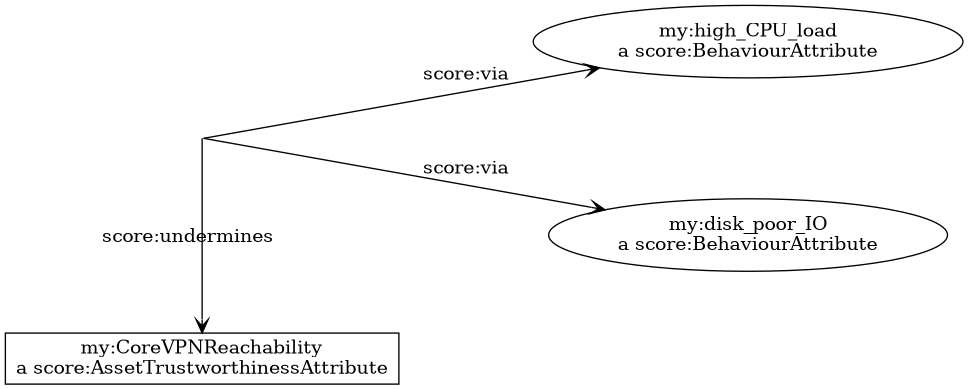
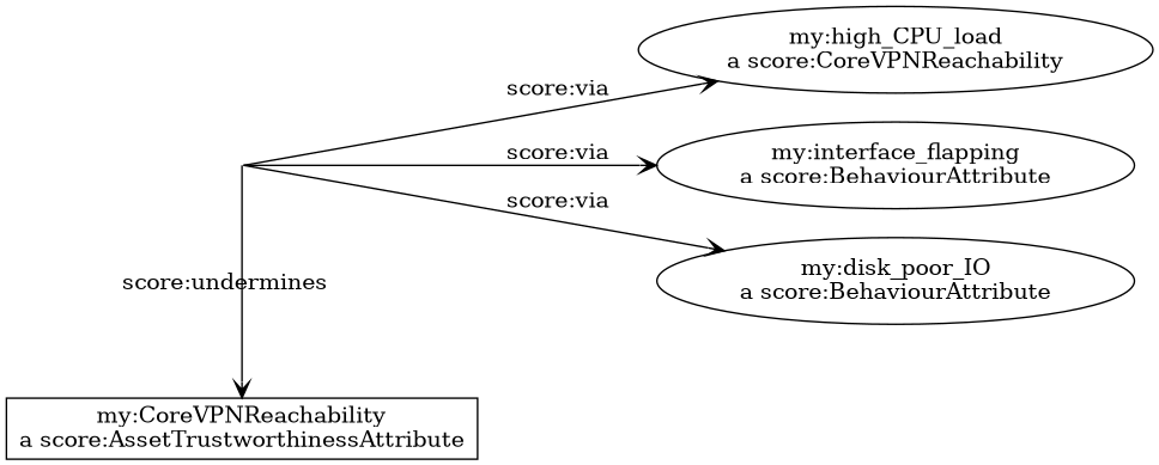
  digraph {
    rankdir=LR
    node [shape=oval]
    edge [arrowhead=open tailclip=false]
    invis1 [shape=point style=invis]
    n2 [label="my:CoreVPNReachability\na score:AssetTrustworthinessAttribute" shape=box]
-   n3 [label="my:high_CPU_load\na score:BehaviourAttribute"]
+   n3 [label="my:high_CPU_load\na score:CoreVPNReachability"]
+   n4 [label="my:interface_flapping\na score:BehaviourAttribute"]
    n5 [label="my:disk_poor_IO\na score:BehaviourAttribute"]
    subgraph sub_1 {
      rank=same
      invis1
      n2
    }
    invis1 -> n2 [dir=forward label="score:undermines" minlen=4]
    invis1 -> n3 [label="score:via"]
+   invis1 -> n4 [label="score:via"]
    invis1 -> n5 [label="score:via"]
  }
